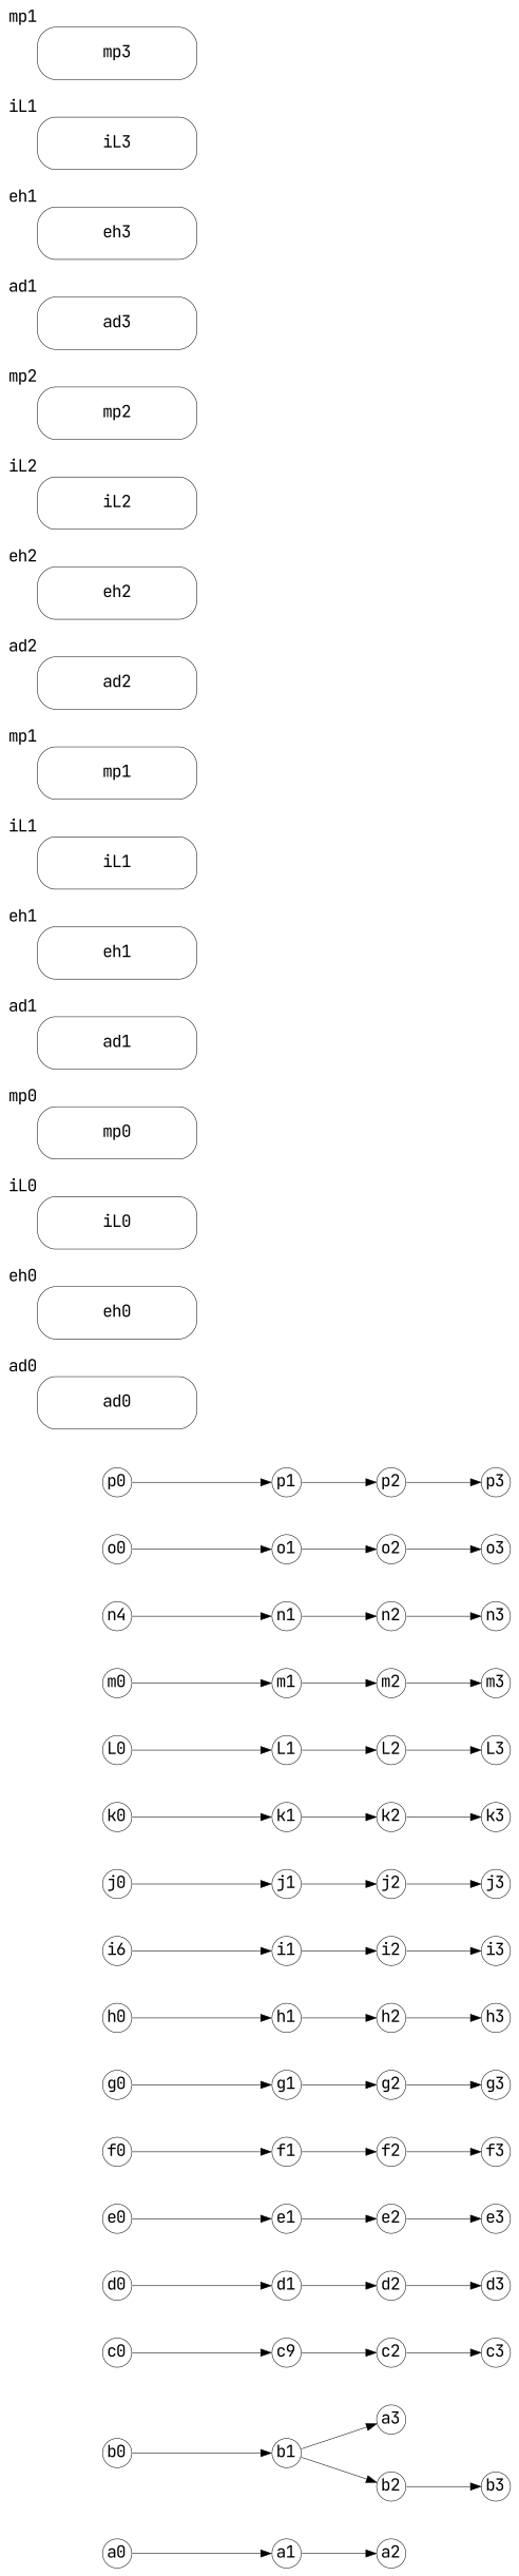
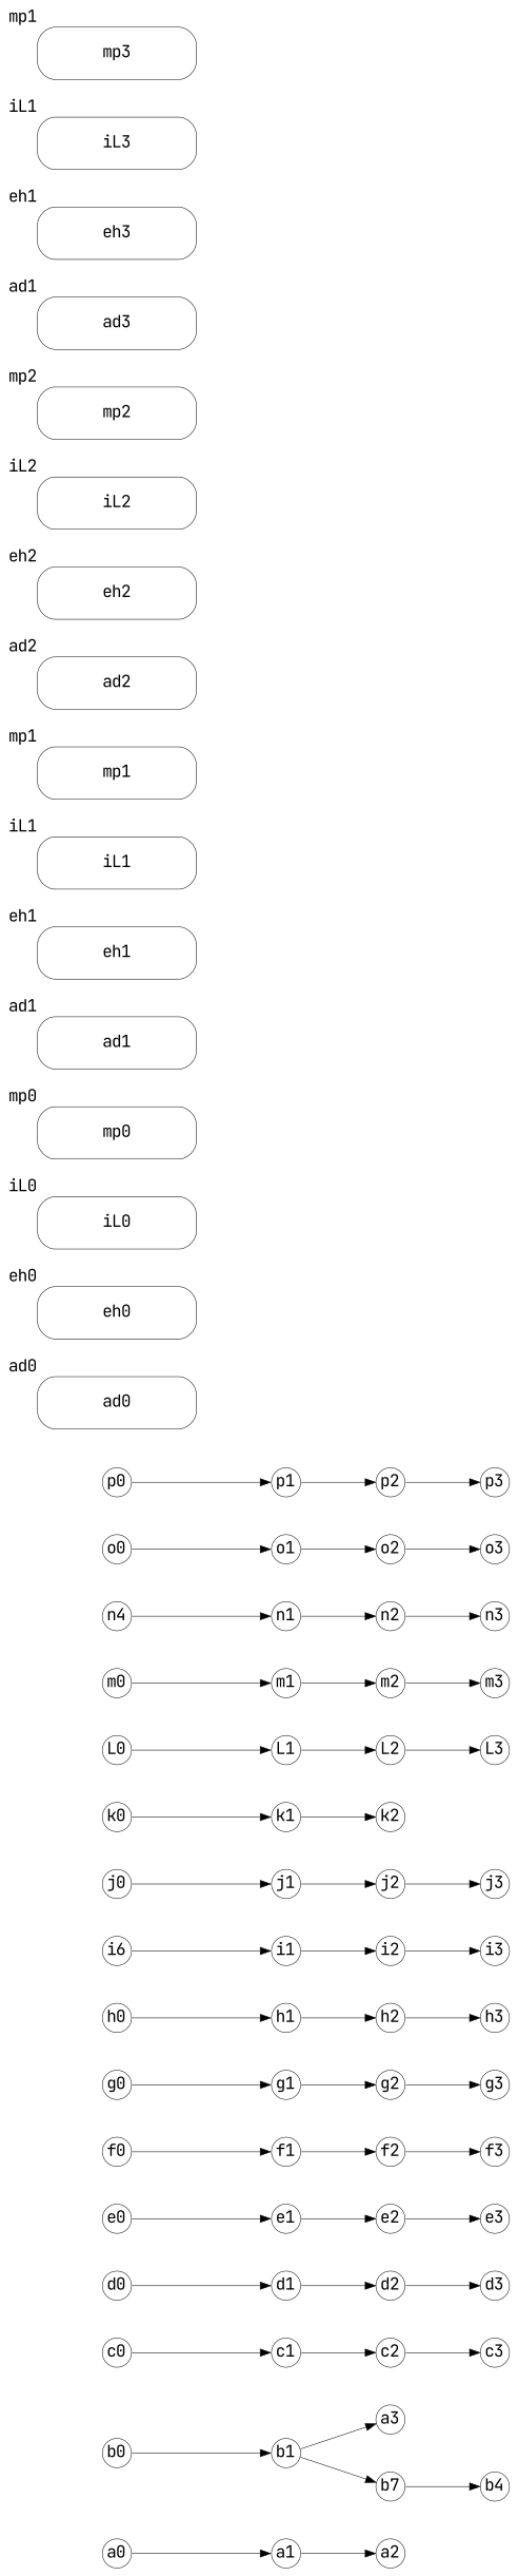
  digraph {
    fontname="JetBrains Mono"
    rankdir=LR
    node [fixedsize=true fontname="JetBrains Mono" fontsize=8 penwidth=0.25 shape=circle]
    edge [arrowsize=0.5 fontname="JetBrains Mono" penwidth=0.25]
    a0 [width=0.2]
    a1 [width=0.2]
    a2 [width=0.2]
    a3 [width=0.2]
    b0 [width=0.2]
    b1 [width=0.2]
-   b2 [width=0.2]
-   b3 [width=0.2]
+   b2 [width=0.2 label=b7]
+   b3 [width=0.2 label=b4]
    c0 [width=0.2]
-   c1 [width=0.2 label=c9]
+   c1 [width=0.2]
    c2 [width=0.2]
    c3 [width=0.2]
    d0 [width=0.2]
    d1 [width=0.2]
    d2 [width=0.2]
    d3 [width=0.2]
    e0 [width=0.2]
    e1 [width=0.2]
    e2 [width=0.2]
    e3 [width=0.2]
    f0 [width=0.2]
    f1 [width=0.2]
    f2 [width=0.2]
    f3 [width=0.2]
    g0 [width=0.2]
    g1 [width=0.2]
    g2 [width=0.2]
    g3 [width=0.2]
    h0 [width=0.2]
    h1 [width=0.2]
    h2 [width=0.2]
    h3 [width=0.2]
    i0 [label=i6 width=0.2]
    i1 [width=0.2]
    i2 [width=0.2]
    i3 [width=0.2]
    j0 [width=0.2]
    j1 [width=0.2]
    j2 [width=0.2]
    j3 [width=0.2]
    k0 [width=0.2]
    k1 [width=0.2]
    k2 [width=0.2]
-   k3 [width=0.2]
    L0 [width=0.2]
    L1 [width=0.2]
    L2 [width=0.2]
    L3 [width=0.2]
    m0 [width=0.2]
    m1 [width=0.2]
    m2 [width=0.2]
    m3 [width=0.2]
    n0 [label=n4 width=0.2]
    n1 [width=0.2]
    n2 [width=0.2]
    n3 [width=0.2]
    o0 [width=0.2]
    o1 [width=0.2]
    o2 [width=0.2]
    o3 [width=0.2]
    p0 [width=0.2]
    p1 [width=0.2]
    p2 [width=0.2]
    p3 [width=0.2]
    ad0 [height=0.35 shape=rectangle style=rounded width=1.05 xlabel=ad0]
    eh0 [height=0.35 shape=rectangle style=rounded width=1.05 xlabel=eh0]
    iL0 [height=0.35 shape=rectangle style=rounded width=1.05 xlabel=iL0]
    mp0 [height=0.35 shape=rectangle style=rounded width=1.05 xlabel=mp0]
    ad1 [height=0.35 shape=rectangle style=rounded width=1.05 xlabel=ad1]
    eh1 [height=0.35 shape=rectangle style=rounded width=1.05 xlabel=eh1]
    iL1 [height=0.35 shape=rectangle style=rounded width=1.05 xlabel=iL1]
    mp1 [height=0.35 shape=rectangle style=rounded width=1.05 xlabel=mp1]
    ad2 [height=0.35 shape=rectangle style=rounded width=1.05 xlabel=ad2]
    eh2 [height=0.35 shape=rectangle style=rounded width=1.05 xlabel=eh2]
    iL2 [height=0.35 shape=rectangle style=rounded width=1.05 xlabel=iL2]
    mp2 [height=0.35 shape=rectangle style=rounded width=1.05 xlabel=mp2]
    ad3 [height=0.35 shape=rectangle style=rounded width=1.05 xlabel=ad1]
    eh3 [height=0.35 shape=rectangle style=rounded width=1.05 xlabel=eh1]
    iL3 [height=0.35 shape=rectangle style=rounded width=1.05 xlabel=iL1]
    mp3 [height=0.35 shape=rectangle style=rounded width=1.05 xlabel=mp1]
    a0 -> a1
    a1 -> a2
    b0 -> b1
    b1 -> a3
    b1 -> b2
    b2 -> b3
    c0 -> c1
    c1 -> c2
    c2 -> c3
    d0 -> d1
    d1 -> d2
    d2 -> d3
    e0 -> e1
    e1 -> e2
    e2 -> e3
    f0 -> f1
    f1 -> f2
    f2 -> f3
    g0 -> g1
    g1 -> g2
    g2 -> g3
    h0 -> h1
    h1 -> h2
    h2 -> h3
    i0 -> i1
    i1 -> i2
    i2 -> i3
    j0 -> j1
    j1 -> j2
    j2 -> j3
    k0 -> k1
    k1 -> k2
-   k2 -> k3
    L0 -> L1
    L1 -> L2
    L2 -> L3
    m0 -> m1
    m1 -> m2
    m2 -> m3
    n0 -> n1
    n1 -> n2
    n2 -> n3
    o0 -> o1
    o1 -> o2
    o2 -> o3
    p0 -> p1
    p1 -> p2
    p2 -> p3
  }
